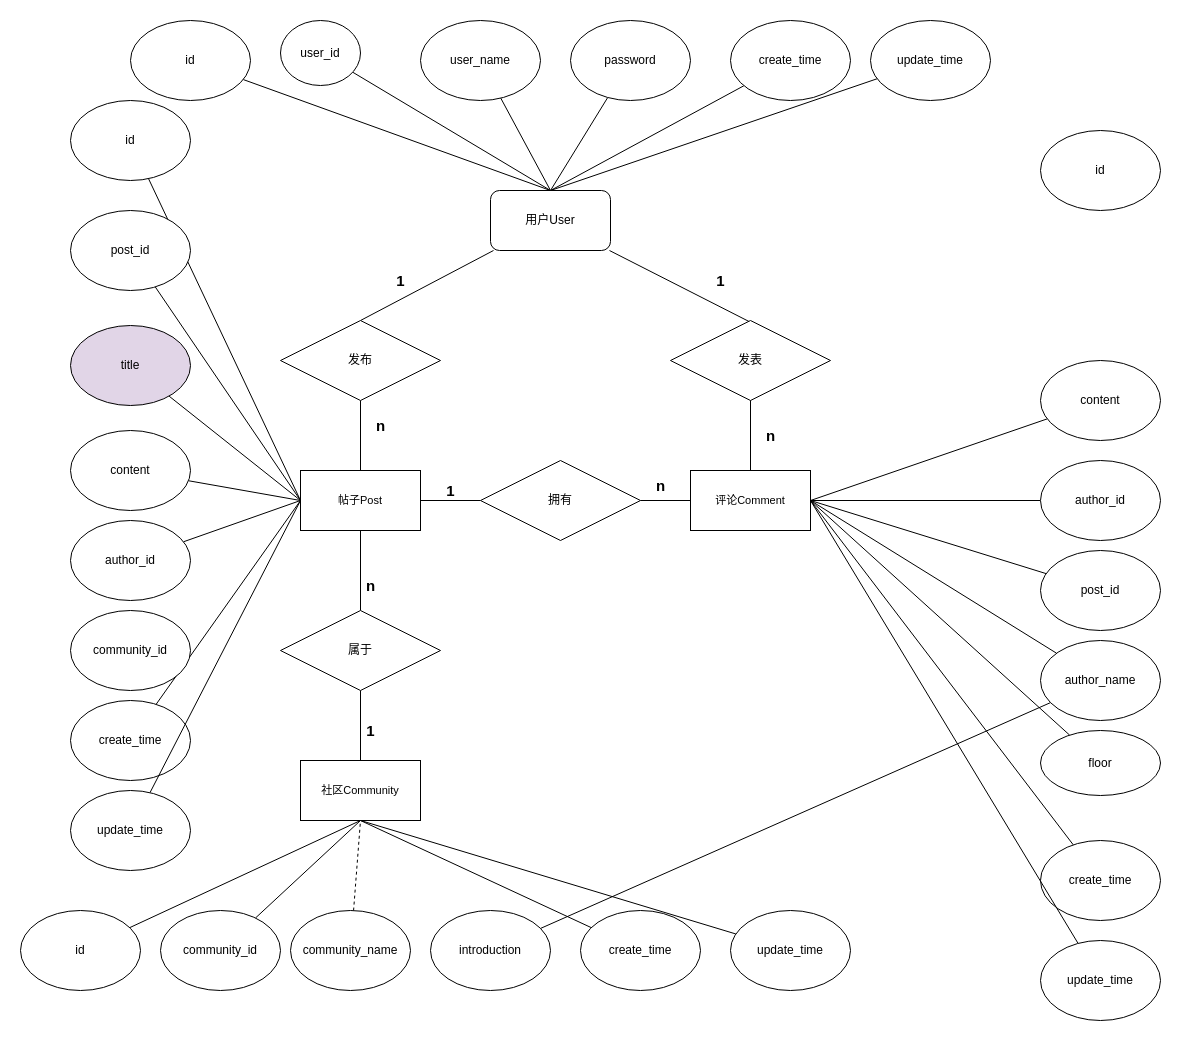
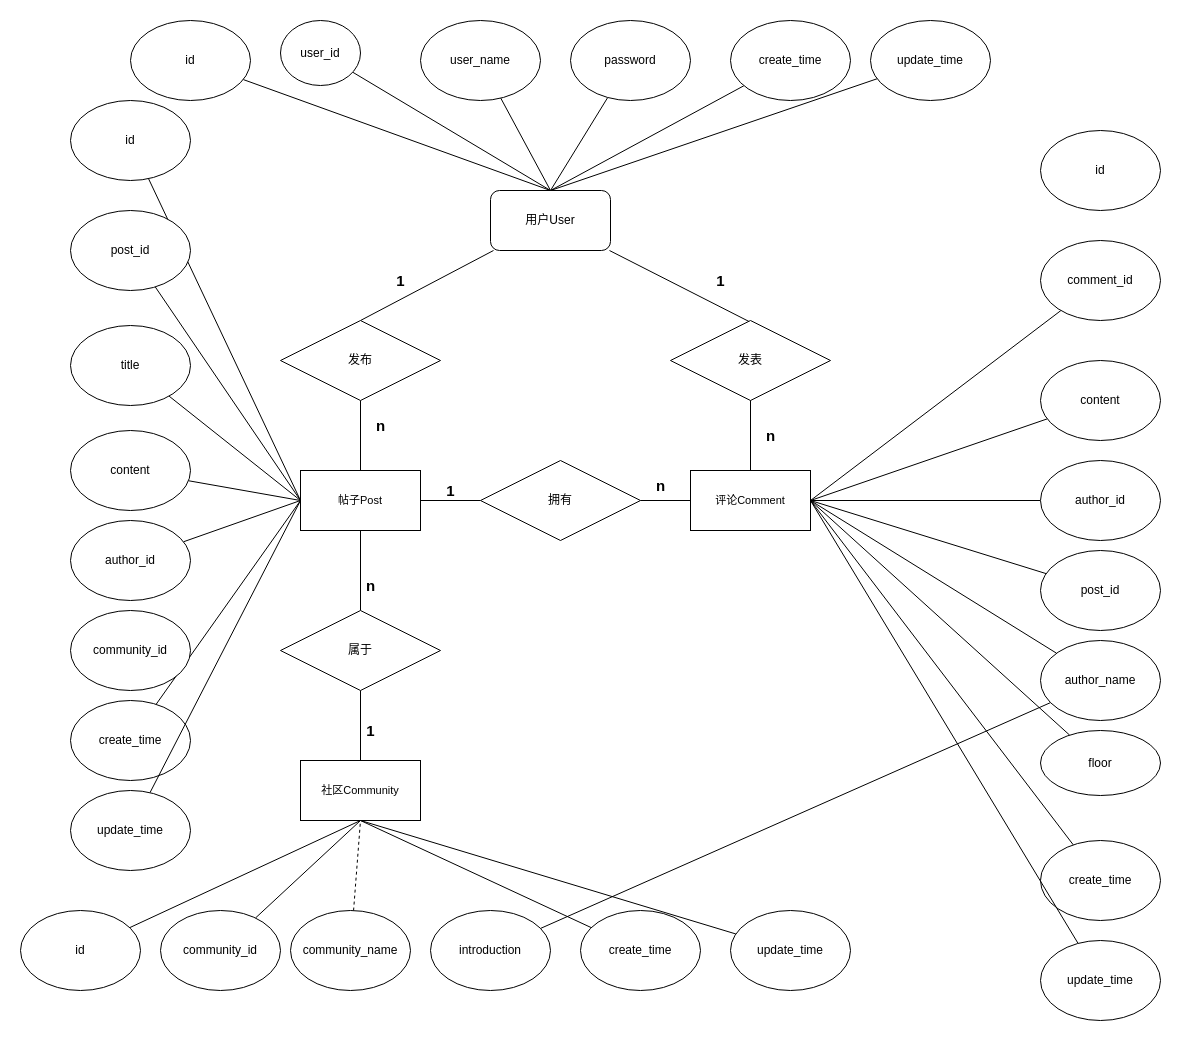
  <mxCell id="0" />
  <mxCell id="1" parent="0" />
  <mxCell id="2" style="edgeStyle=none;shape=connector;rounded=0;orthogonalLoop=1;jettySize=auto;html=1;entryX=0.5;entryY=0;entryDx=0;entryDy=0;labelBackgroundColor=default;strokeColor=default;fontFamily=Helvetica;fontSize=11;fontColor=default;endArrow=none;endFill=0;" parent="1" source="3" target="10" edge="1"><mxGeometry relative="1" as="geometry" /></mxCell>
  <mxCell id="3" value="id" style="ellipse;whiteSpace=wrap;html=1;" parent="1" vertex="1"><mxGeometry x="130" y="20" width="120" height="80" as="geometry" /></mxCell>
  <mxCell id="4" style="edgeStyle=none;shape=connector;rounded=0;orthogonalLoop=1;jettySize=auto;html=1;entryX=0.5;entryY=0;entryDx=0;entryDy=0;labelBackgroundColor=default;strokeColor=default;fontFamily=Helvetica;fontSize=11;fontColor=default;endArrow=none;endFill=0;" parent="1" source="5" target="10" edge="1"><mxGeometry relative="1" as="geometry" /></mxCell>
  <mxCell id="5" value="user_id" style="ellipse;whiteSpace=wrap;html=1;" parent="1" vertex="1"><mxGeometry x="280" y="20" width="80" height="65" as="geometry" /></mxCell>
  <mxCell id="6" style="edgeStyle=none;shape=connector;rounded=0;orthogonalLoop=1;jettySize=auto;html=1;entryX=0.5;entryY=0;entryDx=0;entryDy=0;labelBackgroundColor=default;strokeColor=default;fontFamily=Helvetica;fontSize=11;fontColor=default;endArrow=none;endFill=0;" parent="1" source="7" target="10" edge="1"><mxGeometry relative="1" as="geometry" /></mxCell>
  <mxCell id="7" value="user_name" style="ellipse;whiteSpace=wrap;html=1;" parent="1" vertex="1"><mxGeometry x="420" y="20" width="120" height="80" as="geometry" /></mxCell>
  <mxCell id="8" style="rounded=0;orthogonalLoop=1;jettySize=auto;html=1;entryX=0.5;entryY=0;entryDx=0;entryDy=0;endArrow=none;endFill=0;" parent="1" source="10" target="18" edge="1"><mxGeometry relative="1" as="geometry" /></mxCell>
  <mxCell id="9" style="edgeStyle=none;shape=connector;rounded=0;orthogonalLoop=1;jettySize=auto;html=1;entryX=0.563;entryY=0.086;entryDx=0;entryDy=0;entryPerimeter=0;labelBackgroundColor=default;strokeColor=default;fontFamily=Helvetica;fontSize=15;fontColor=default;endArrow=none;endFill=0;" parent="1" source="10" target="22" edge="1"><mxGeometry relative="1" as="geometry" /></mxCell>
  <mxCell id="10" value="用户User" style="rounded=1;whiteSpace=wrap;html=1;" parent="1" vertex="1"><mxGeometry x="490" y="190" width="120" height="60" as="geometry" /></mxCell>
  <mxCell id="11" style="edgeStyle=none;shape=connector;rounded=0;orthogonalLoop=1;jettySize=auto;html=1;entryX=0.5;entryY=0;entryDx=0;entryDy=0;labelBackgroundColor=default;strokeColor=default;fontFamily=Helvetica;fontSize=11;fontColor=default;endArrow=none;endFill=0;" parent="1" source="12" target="10" edge="1"><mxGeometry relative="1" as="geometry" /></mxCell>
  <mxCell id="12" value="password" style="ellipse;whiteSpace=wrap;html=1;" parent="1" vertex="1"><mxGeometry x="570" y="20" width="120" height="80" as="geometry" /></mxCell>
  <mxCell id="13" style="edgeStyle=none;shape=connector;rounded=0;orthogonalLoop=1;jettySize=auto;html=1;labelBackgroundColor=default;strokeColor=default;fontFamily=Helvetica;fontSize=11;fontColor=default;endArrow=none;endFill=0;" parent="1" source="14" edge="1"><mxGeometry relative="1" as="geometry"><mxPoint x="550" y="190" as="targetPoint" /></mxGeometry></mxCell>
  <mxCell id="14" value="create_time" style="ellipse;whiteSpace=wrap;html=1;" parent="1" vertex="1"><mxGeometry x="730" y="20" width="120" height="80" as="geometry" /></mxCell>
  <mxCell id="15" style="edgeStyle=none;shape=connector;rounded=0;orthogonalLoop=1;jettySize=auto;html=1;labelBackgroundColor=default;strokeColor=default;fontFamily=Helvetica;fontSize=11;fontColor=default;endArrow=none;endFill=0;entryX=0.5;entryY=0;entryDx=0;entryDy=0;" parent="1" source="16" target="10" edge="1"><mxGeometry relative="1" as="geometry"><mxPoint x="828.819" y="139.5" as="targetPoint" /></mxGeometry></mxCell>
  <mxCell id="16" value="update_time" style="ellipse;whiteSpace=wrap;html=1;" parent="1" vertex="1"><mxGeometry x="870" y="20" width="120" height="80" as="geometry" /></mxCell>
  <mxCell id="17" style="edgeStyle=none;shape=connector;rounded=0;orthogonalLoop=1;jettySize=auto;html=1;exitX=0.5;exitY=1;exitDx=0;exitDy=0;entryX=0.5;entryY=0;entryDx=0;entryDy=0;labelBackgroundColor=default;strokeColor=default;fontFamily=Helvetica;fontSize=11;fontColor=default;endArrow=none;endFill=0;" parent="1" source="18" target="19" edge="1"><mxGeometry relative="1" as="geometry" /></mxCell>
  <mxCell id="18" value="发布" style="rhombus;whiteSpace=wrap;html=1;" parent="1" vertex="1"><mxGeometry x="280" y="320" width="160" height="80" as="geometry" /></mxCell>
  <mxCell id="19" value="帖子Post" style="rounded=0;whiteSpace=wrap;html=1;fontFamily=Helvetica;fontSize=11;fontColor=default;" parent="1" vertex="1"><mxGeometry x="300" y="470" width="120" height="60" as="geometry" /></mxCell>
  <mxCell id="20" value="1" style="text;strokeColor=none;fillColor=none;html=1;fontSize=15;fontStyle=1;verticalAlign=middle;align=center;fontFamily=Helvetica;fontColor=default;" parent="1" vertex="1"><mxGeometry x="350" y="260" width="100" height="40" as="geometry" /></mxCell>
  <mxCell id="21" value="n" style="text;strokeColor=none;fillColor=none;html=1;fontSize=15;fontStyle=1;verticalAlign=middle;align=center;fontFamily=Helvetica;fontColor=default;" parent="1" vertex="1"><mxGeometry x="330" y="400" width="100" height="50" as="geometry" /></mxCell>
  <mxCell id="22" value="发表" style="rhombus;whiteSpace=wrap;html=1;" parent="1" vertex="1"><mxGeometry x="670" y="320" width="160" height="80" as="geometry" /></mxCell>
  <mxCell id="23" style="edgeStyle=none;shape=connector;rounded=0;orthogonalLoop=1;jettySize=auto;html=1;entryX=0.5;entryY=1;entryDx=0;entryDy=0;labelBackgroundColor=default;strokeColor=default;fontFamily=Helvetica;fontSize=15;fontColor=default;endArrow=none;endFill=0;" parent="1" source="24" target="22" edge="1"><mxGeometry relative="1" as="geometry" /></mxCell>
  <mxCell id="24" value="评论Comment" style="rounded=0;whiteSpace=wrap;html=1;fontFamily=Helvetica;fontSize=11;fontColor=default;" parent="1" vertex="1"><mxGeometry x="690" y="470" width="120" height="60" as="geometry" /></mxCell>
  <mxCell id="25" value="1" style="text;strokeColor=none;fillColor=none;html=1;fontSize=15;fontStyle=1;verticalAlign=middle;align=center;fontFamily=Helvetica;fontColor=default;" parent="1" vertex="1"><mxGeometry x="670" y="260" width="100" height="40" as="geometry" /></mxCell>
  <mxCell id="26" value="n" style="text;strokeColor=none;fillColor=none;html=1;fontSize=15;fontStyle=1;verticalAlign=middle;align=center;fontFamily=Helvetica;fontColor=default;" parent="1" vertex="1"><mxGeometry x="720" y="410" width="100" height="50" as="geometry" /></mxCell>
  <mxCell id="27" style="edgeStyle=none;shape=connector;rounded=0;orthogonalLoop=1;jettySize=auto;html=1;entryX=1;entryY=0.5;entryDx=0;entryDy=0;labelBackgroundColor=default;strokeColor=default;fontFamily=Helvetica;fontSize=15;fontColor=default;endArrow=none;endFill=0;" parent="1" source="29" target="19" edge="1"><mxGeometry relative="1" as="geometry" /></mxCell>
  <mxCell id="28" style="edgeStyle=none;shape=connector;rounded=0;orthogonalLoop=1;jettySize=auto;html=1;entryX=0;entryY=0.5;entryDx=0;entryDy=0;labelBackgroundColor=default;strokeColor=default;fontFamily=Helvetica;fontSize=15;fontColor=default;endArrow=none;endFill=0;" parent="1" source="29" target="24" edge="1"><mxGeometry relative="1" as="geometry" /></mxCell>
  <mxCell id="29" value="拥有" style="rhombus;whiteSpace=wrap;html=1;" parent="1" vertex="1"><mxGeometry x="480" y="460" width="160" height="80" as="geometry" /></mxCell>
  <mxCell id="30" value="1" style="text;strokeColor=none;fillColor=none;html=1;fontSize=15;fontStyle=1;verticalAlign=middle;align=center;fontFamily=Helvetica;fontColor=default;" parent="1" vertex="1"><mxGeometry x="400" y="470" width="100" height="40" as="geometry" /></mxCell>
  <mxCell id="31" value="n" style="text;strokeColor=none;fillColor=none;html=1;fontSize=15;fontStyle=1;verticalAlign=middle;align=center;fontFamily=Helvetica;fontColor=default;" parent="1" vertex="1"><mxGeometry x="610" y="460" width="100" height="50" as="geometry" /></mxCell>
  <mxCell id="32" style="edgeStyle=none;shape=connector;rounded=0;orthogonalLoop=1;jettySize=auto;html=1;entryX=0.5;entryY=1;entryDx=0;entryDy=0;labelBackgroundColor=default;strokeColor=default;fontFamily=Helvetica;fontSize=15;fontColor=default;endArrow=none;endFill=0;" parent="1" source="34" target="19" edge="1"><mxGeometry relative="1" as="geometry" /></mxCell>
  <mxCell id="33" style="edgeStyle=none;shape=connector;rounded=0;orthogonalLoop=1;jettySize=auto;html=1;entryX=0.5;entryY=0;entryDx=0;entryDy=0;labelBackgroundColor=default;strokeColor=default;fontFamily=Helvetica;fontSize=15;fontColor=default;endArrow=none;endFill=0;" parent="1" source="34" target="36" edge="1"><mxGeometry relative="1" as="geometry" /></mxCell>
  <mxCell id="34" value="属于" style="rhombus;whiteSpace=wrap;html=1;" parent="1" vertex="1"><mxGeometry x="280" y="610" width="160" height="80" as="geometry" /></mxCell>
  <mxCell id="35" value="n" style="text;strokeColor=none;fillColor=none;html=1;fontSize=15;fontStyle=1;verticalAlign=middle;align=center;fontFamily=Helvetica;fontColor=default;" parent="1" vertex="1"><mxGeometry x="320" y="560" width="100" height="50" as="geometry" /></mxCell>
  <mxCell id="36" value="社区Community" style="rounded=0;whiteSpace=wrap;html=1;fontFamily=Helvetica;fontSize=11;fontColor=default;" parent="1" vertex="1"><mxGeometry x="300" y="760" width="120" height="60" as="geometry" /></mxCell>
  <mxCell id="37" value="1" style="text;strokeColor=none;fillColor=none;html=1;fontSize=15;fontStyle=1;verticalAlign=middle;align=center;fontFamily=Helvetica;fontColor=default;" parent="1" vertex="1"><mxGeometry x="320" y="710" width="100" height="40" as="geometry" /></mxCell>
  <mxCell id="38" style="rounded=0;orthogonalLoop=1;jettySize=auto;html=1;entryX=0;entryY=0.5;entryDx=0;entryDy=0;endArrow=none;endFill=0;" edge="1" parent="1" source="39" target="19"><mxGeometry relative="1" as="geometry" /></mxCell>
  <mxCell id="39" value="id" style="ellipse;whiteSpace=wrap;html=1;" vertex="1" parent="1"><mxGeometry x="70" y="100" width="120" height="80" as="geometry" /></mxCell>
  <mxCell id="40" style="edgeStyle=none;rounded=0;orthogonalLoop=1;jettySize=auto;html=1;entryX=0;entryY=0.5;entryDx=0;entryDy=0;endArrow=none;endFill=0;" edge="1" parent="1" source="41" target="19"><mxGeometry relative="1" as="geometry" /></mxCell>
  <mxCell id="41" value="post_id" style="ellipse;whiteSpace=wrap;html=1;" vertex="1" parent="1"><mxGeometry x="70" y="210" width="120" height="80" as="geometry" /></mxCell>
  <mxCell id="42" style="edgeStyle=none;rounded=0;orthogonalLoop=1;jettySize=auto;html=1;entryX=0;entryY=0.5;entryDx=0;entryDy=0;endArrow=none;endFill=0;" edge="1" parent="1" source="43" target="19"><mxGeometry relative="1" as="geometry" /></mxCell>
- <mxCell id="43" value="title" style="ellipse;whiteSpace=wrap;html=1;fillColor=#e1d5e7;" vertex="1" parent="1"><mxGeometry x="70" y="325" width="120" height="80" as="geometry" /></mxCell>
+ <mxCell id="43" value="title" style="ellipse;whiteSpace=wrap;html=1;" vertex="1" parent="1"><mxGeometry x="70" y="325" width="120" height="80" as="geometry" /></mxCell>
  <mxCell id="44" style="edgeStyle=none;rounded=0;orthogonalLoop=1;jettySize=auto;html=1;entryX=0;entryY=0.5;entryDx=0;entryDy=0;endArrow=none;endFill=0;" edge="1" parent="1" source="45" target="19"><mxGeometry relative="1" as="geometry" /></mxCell>
  <mxCell id="45" value="content" style="ellipse;whiteSpace=wrap;html=1;" vertex="1" parent="1"><mxGeometry x="70" y="430" width="120" height="80" as="geometry" /></mxCell>
  <mxCell id="46" style="edgeStyle=none;rounded=0;orthogonalLoop=1;jettySize=auto;html=1;entryX=0;entryY=0.5;entryDx=0;entryDy=0;endArrow=none;endFill=0;" edge="1" parent="1" source="47" target="19"><mxGeometry relative="1" as="geometry" /></mxCell>
  <mxCell id="47" value="create_time" style="ellipse;whiteSpace=wrap;html=1;" vertex="1" parent="1"><mxGeometry x="70" y="700" width="120" height="80" as="geometry" /></mxCell>
  <mxCell id="48" style="edgeStyle=none;rounded=0;orthogonalLoop=1;jettySize=auto;html=1;entryX=0;entryY=0.5;entryDx=0;entryDy=0;endArrow=none;endFill=0;" edge="1" parent="1" source="49" target="19"><mxGeometry relative="1" as="geometry" /></mxCell>
  <mxCell id="49" value="update_time" style="ellipse;whiteSpace=wrap;html=1;" vertex="1" parent="1"><mxGeometry x="70" y="790" width="120" height="80" as="geometry" /></mxCell>
  <mxCell id="50" style="edgeStyle=none;rounded=0;orthogonalLoop=1;jettySize=auto;html=1;entryX=0.5;entryY=1;entryDx=0;entryDy=0;endArrow=none;endFill=0;" edge="1" parent="1" source="51" target="36"><mxGeometry relative="1" as="geometry" /></mxCell>
  <mxCell id="51" value="update_time" style="ellipse;whiteSpace=wrap;html=1;" vertex="1" parent="1"><mxGeometry x="730" y="910" width="120" height="80" as="geometry" /></mxCell>
  <mxCell id="52" style="edgeStyle=none;rounded=0;orthogonalLoop=1;jettySize=auto;html=1;entryX=0.5;entryY=1;entryDx=0;entryDy=0;endArrow=none;endFill=0;" edge="1" parent="1" source="53" target="36"><mxGeometry relative="1" as="geometry" /></mxCell>
  <mxCell id="53" value="create_time" style="ellipse;whiteSpace=wrap;html=1;" vertex="1" parent="1"><mxGeometry x="580" y="910" width="120" height="80" as="geometry" /></mxCell>
  <mxCell id="54" style="edgeStyle=none;rounded=0;orthogonalLoop=1;jettySize=auto;html=1;entryX=0.5;entryY=1;entryDx=0;entryDy=0;endArrow=none;endFill=0;" edge="1" parent="1" source="55" target="36"><mxGeometry relative="1" as="geometry" /></mxCell>
  <mxCell id="55" value="id" style="ellipse;whiteSpace=wrap;html=1;" vertex="1" parent="1"><mxGeometry x="20" y="910" width="120" height="80" as="geometry" /></mxCell>
  <mxCell id="56" style="edgeStyle=none;rounded=0;orthogonalLoop=1;jettySize=auto;html=1;entryX=0.5;entryY=1;entryDx=0;entryDy=0;endArrow=none;endFill=0;" edge="1" parent="1" source="57" target="36"><mxGeometry relative="1" as="geometry" /></mxCell>
  <mxCell id="57" value="community_id" style="ellipse;whiteSpace=wrap;html=1;" vertex="1" parent="1"><mxGeometry x="160" y="910" width="120" height="80" as="geometry" /></mxCell>
  <mxCell id="58" style="edgeStyle=none;rounded=0;orthogonalLoop=1;jettySize=auto;html=1;entryX=0.5;entryY=1;entryDx=0;entryDy=0;endArrow=none;endFill=0;dashed=1;" edge="1" parent="1" source="59" target="36"><mxGeometry relative="1" as="geometry" /></mxCell>
  <mxCell id="59" value="community_name" style="ellipse;whiteSpace=wrap;html=1;" vertex="1" parent="1"><mxGeometry x="290" y="910" width="120" height="80" as="geometry" /></mxCell>
  <mxCell id="60" style="edgeStyle=none;rounded=0;orthogonalLoop=1;jettySize=auto;html=1;endArrow=none;endFill=0;" edge="1" parent="1" source="61" target="81"><mxGeometry relative="1" as="geometry" /></mxCell>
  <mxCell id="61" value="introduction" style="ellipse;whiteSpace=wrap;html=1;" vertex="1" parent="1"><mxGeometry x="430" y="910" width="120" height="80" as="geometry" /></mxCell>
  <mxCell id="62" style="edgeStyle=none;rounded=0;orthogonalLoop=1;jettySize=auto;html=1;entryX=0;entryY=0.5;entryDx=0;entryDy=0;endArrow=none;endFill=0;" edge="1" parent="1" source="63" target="19"><mxGeometry relative="1" as="geometry" /></mxCell>
  <mxCell id="63" value="author_id" style="ellipse;whiteSpace=wrap;html=1;" vertex="1" parent="1"><mxGeometry x="70" y="520" width="120" height="80" as="geometry" /></mxCell>
  <mxCell id="64" value="community_id" style="ellipse;whiteSpace=wrap;html=1;" vertex="1" parent="1"><mxGeometry x="70" y="610" width="120" height="80" as="geometry" /></mxCell>
  <mxCell id="65" value="id" style="ellipse;whiteSpace=wrap;html=1;" vertex="1" parent="1"><mxGeometry x="1040" y="130" width="120" height="80" as="geometry" /></mxCell>
+ <mxCell id="66" style="edgeStyle=none;rounded=0;orthogonalLoop=1;jettySize=auto;html=1;entryX=1;entryY=0.5;entryDx=0;entryDy=0;endArrow=none;endFill=0;" edge="1" parent="1" source="67" target="24"><mxGeometry relative="1" as="geometry" /></mxCell>
+ <mxCell id="67" value="comment_id" style="ellipse;whiteSpace=wrap;html=1;" vertex="1" parent="1"><mxGeometry x="1040" y="240" width="120" height="80" as="geometry" /></mxCell>
  <mxCell id="68" style="edgeStyle=none;rounded=0;orthogonalLoop=1;jettySize=auto;html=1;entryX=1;entryY=0.5;entryDx=0;entryDy=0;endArrow=none;endFill=0;" edge="1" parent="1" source="69" target="24"><mxGeometry relative="1" as="geometry" /></mxCell>
  <mxCell id="69" value="post_id" style="ellipse;whiteSpace=wrap;html=1;" vertex="1" parent="1"><mxGeometry x="1040" y="550" width="120" height="80" as="geometry" /></mxCell>
  <mxCell id="70" style="edgeStyle=none;rounded=0;orthogonalLoop=1;jettySize=auto;html=1;entryX=1;entryY=0.5;entryDx=0;entryDy=0;endArrow=none;endFill=0;" edge="1" parent="1" source="71" target="24"><mxGeometry relative="1" as="geometry" /></mxCell>
  <mxCell id="71" value="content" style="ellipse;whiteSpace=wrap;html=1;" vertex="1" parent="1"><mxGeometry x="1040" y="360" width="120" height="80" as="geometry" /></mxCell>
  <mxCell id="72" style="edgeStyle=none;rounded=0;orthogonalLoop=1;jettySize=auto;html=1;entryX=1;entryY=0.5;entryDx=0;entryDy=0;endArrow=none;endFill=0;" edge="1" parent="1" source="73" target="24"><mxGeometry relative="1" as="geometry" /></mxCell>
  <mxCell id="73" value="create_time" style="ellipse;whiteSpace=wrap;html=1;" vertex="1" parent="1"><mxGeometry x="1040" y="840" width="120" height="80" as="geometry" /></mxCell>
  <mxCell id="74" style="edgeStyle=none;rounded=0;orthogonalLoop=1;jettySize=auto;html=1;entryX=1;entryY=0.5;entryDx=0;entryDy=0;endArrow=none;endFill=0;" edge="1" parent="1" source="75" target="24"><mxGeometry relative="1" as="geometry" /></mxCell>
  <mxCell id="75" value="author_id" style="ellipse;whiteSpace=wrap;html=1;" vertex="1" parent="1"><mxGeometry x="1040" y="460" width="120" height="80" as="geometry" /></mxCell>
  <mxCell id="76" style="edgeStyle=none;rounded=0;orthogonalLoop=1;jettySize=auto;html=1;entryX=1;entryY=0.5;entryDx=0;entryDy=0;endArrow=none;endFill=0;" edge="1" parent="1" source="77" target="24"><mxGeometry relative="1" as="geometry" /></mxCell>
  <mxCell id="77" value="floor" style="ellipse;whiteSpace=wrap;html=1;" vertex="1" parent="1"><mxGeometry x="1040" y="730" width="120" height="65" as="geometry" /></mxCell>
  <mxCell id="78" style="edgeStyle=none;rounded=0;orthogonalLoop=1;jettySize=auto;html=1;entryX=1;entryY=0.5;entryDx=0;entryDy=0;endArrow=none;endFill=0;" edge="1" parent="1" source="79" target="24"><mxGeometry relative="1" as="geometry" /></mxCell>
  <mxCell id="79" value="update_time" style="ellipse;whiteSpace=wrap;html=1;" vertex="1" parent="1"><mxGeometry x="1040" y="940" width="120" height="80" as="geometry" /></mxCell>
  <mxCell id="80" style="edgeStyle=none;rounded=0;orthogonalLoop=1;jettySize=auto;html=1;entryX=1;entryY=0.5;entryDx=0;entryDy=0;endArrow=none;endFill=0;" edge="1" parent="1" source="81" target="24"><mxGeometry relative="1" as="geometry" /></mxCell>
  <mxCell id="81" value="author_name" style="ellipse;whiteSpace=wrap;html=1;" vertex="1" parent="1"><mxGeometry x="1040" y="640" width="120" height="80" as="geometry" /></mxCell>
